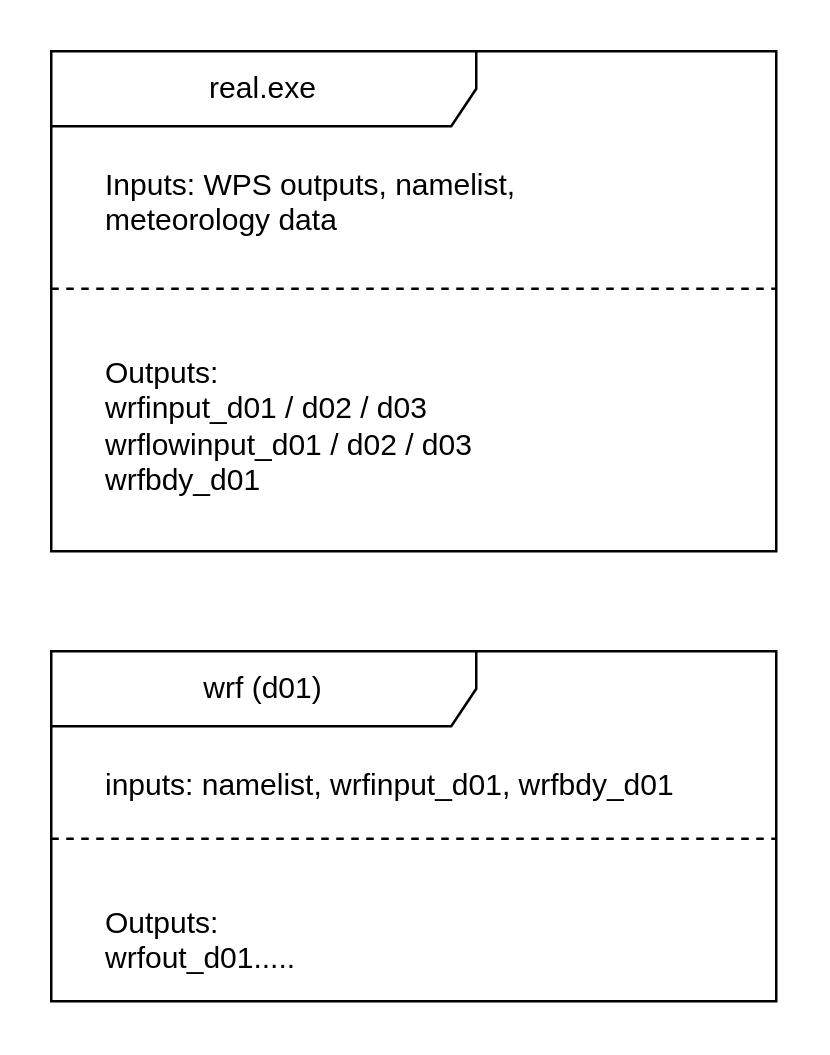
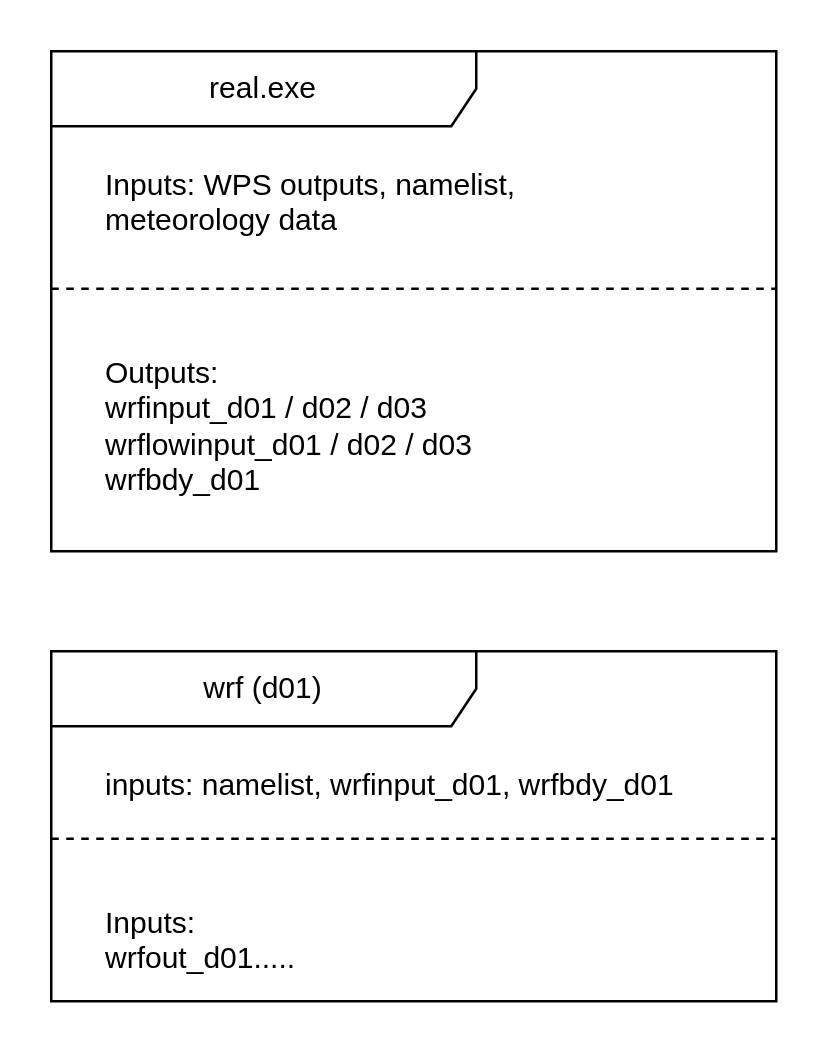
  <mxCell id="0" />
  <mxCell id="1" parent="0" />
  <mxCell id="2" value="real.exe" style="shape=umlFrame;whiteSpace=wrap;html=1;pointerEvents=0;recursiveResize=0;container=1;collapsible=0;width=170;" vertex="1" parent="1"><mxGeometry x="20" y="20" width="290" height="200" as="geometry" /></mxCell>
  <mxCell id="3" value="&lt;div&gt;Inputs: WPS outputs, namelist,&lt;/div&gt;&lt;div&gt;meteorology data&lt;/div&gt;" style="text;html=1;" vertex="1" parent="2"><mxGeometry width="230" height="50" relative="1" as="geometry"><mxPoint x="20" y="40" as="offset" /></mxGeometry></mxCell>
  <mxCell id="4" value="&lt;div&gt;Outputs:&lt;/div&gt;&lt;div&gt;wrfinput_d01 / d02 / d03&lt;/div&gt;&lt;div&gt;wrflowinput_d01 / d02 / d03&lt;/div&gt;&lt;div&gt;wrfbdy_d01&lt;/div&gt;" style="line;strokeWidth=1;dashed=1;labelPosition=center;verticalLabelPosition=bottom;align=left;verticalAlign=top;spacingLeft=20;spacingTop=15;html=1;whiteSpace=wrap;" vertex="1" parent="2"><mxGeometry y="90" width="290" height="10" as="geometry" /></mxCell>
  <mxCell id="5" value="wrf (d01)" style="shape=umlFrame;whiteSpace=wrap;html=1;pointerEvents=0;recursiveResize=0;container=1;collapsible=0;width=170;" vertex="1" parent="1"><mxGeometry x="20" y="260" width="290" height="140" as="geometry" /></mxCell>
  <mxCell id="6" value="&lt;div&gt;inputs: namelist, wrfinput_d01, wrfbdy_d01&lt;/div&gt;" style="text;html=1;" vertex="1" parent="5"><mxGeometry width="240" height="20" relative="1" as="geometry"><mxPoint x="20" y="40" as="offset" /></mxGeometry></mxCell>
- <mxCell id="7" value="&lt;div&gt;Outputs:&lt;/div&gt;&lt;div&gt;wrfout_d01.....&lt;/div&gt;" style="line;strokeWidth=1;dashed=1;labelPosition=center;verticalLabelPosition=bottom;align=left;verticalAlign=top;spacingLeft=20;spacingTop=15;html=1;whiteSpace=wrap;" vertex="1" parent="5"><mxGeometry y="70" width="290" height="10" as="geometry" /></mxCell>
+ <mxCell id="7" value="&lt;div&gt;Inputs:&lt;/div&gt;&lt;div&gt;wrfout_d01.....&lt;/div&gt;" style="line;strokeWidth=1;dashed=1;labelPosition=center;verticalLabelPosition=bottom;align=left;verticalAlign=top;spacingLeft=20;spacingTop=15;html=1;whiteSpace=wrap;" vertex="1" parent="5"><mxGeometry y="70" width="290" height="10" as="geometry" /></mxCell>
